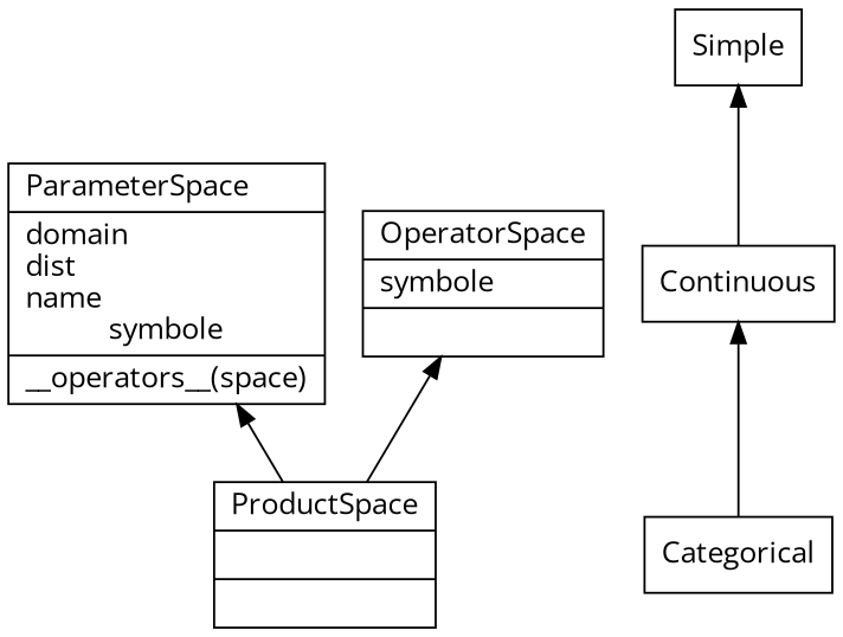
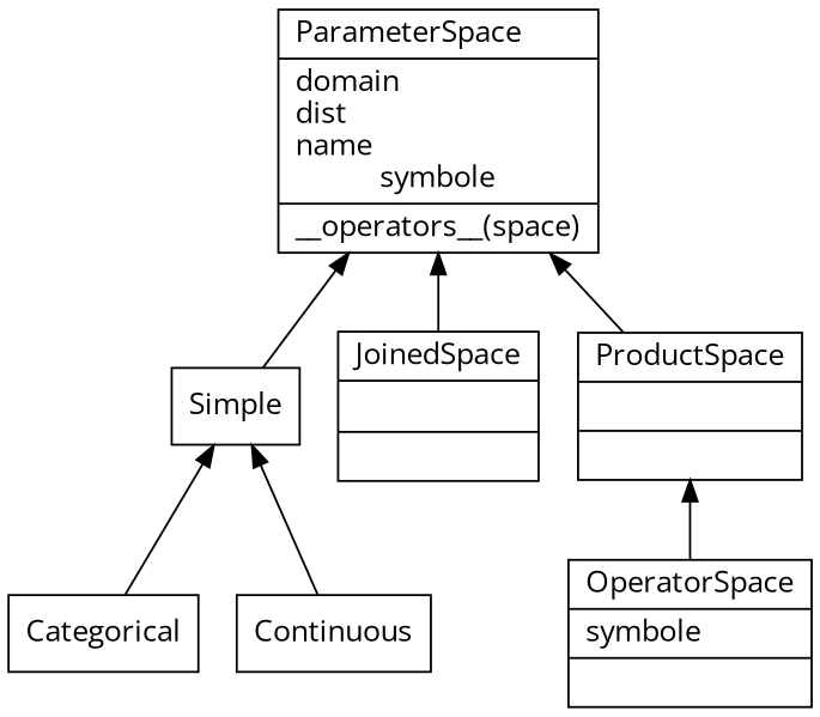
  digraph {
    fontname="Open Sans"
    rankdir=BT
    node [fontname="Open Sans" shape=record]
    edge [fontname="Open Sans"]
    n1 [label="{ProductSpace\l||}"]
    n2 [label="{ParameterSpace\l|domain\ldist\lname\lsymbole|__operators__(space)\l}"]
    n3 [label="{Simple}"]
+   n4 [label="{JoinedSpace\l|\l|}"]
    n5 [label="{OperatorSpace\l|symbole\l|}"]
    n6 [label=Categorical]
    n7 [label=Continuous]
    subgraph sub_1 {
      rank=same
      n1
    }
    n1 -> n2
-   n1 -> n5
-   n6 -> n7
+   n3 -> n2
+   n4 -> n2
+   n5 -> n1
+   n6 -> n3
    n7 -> n3
  }
